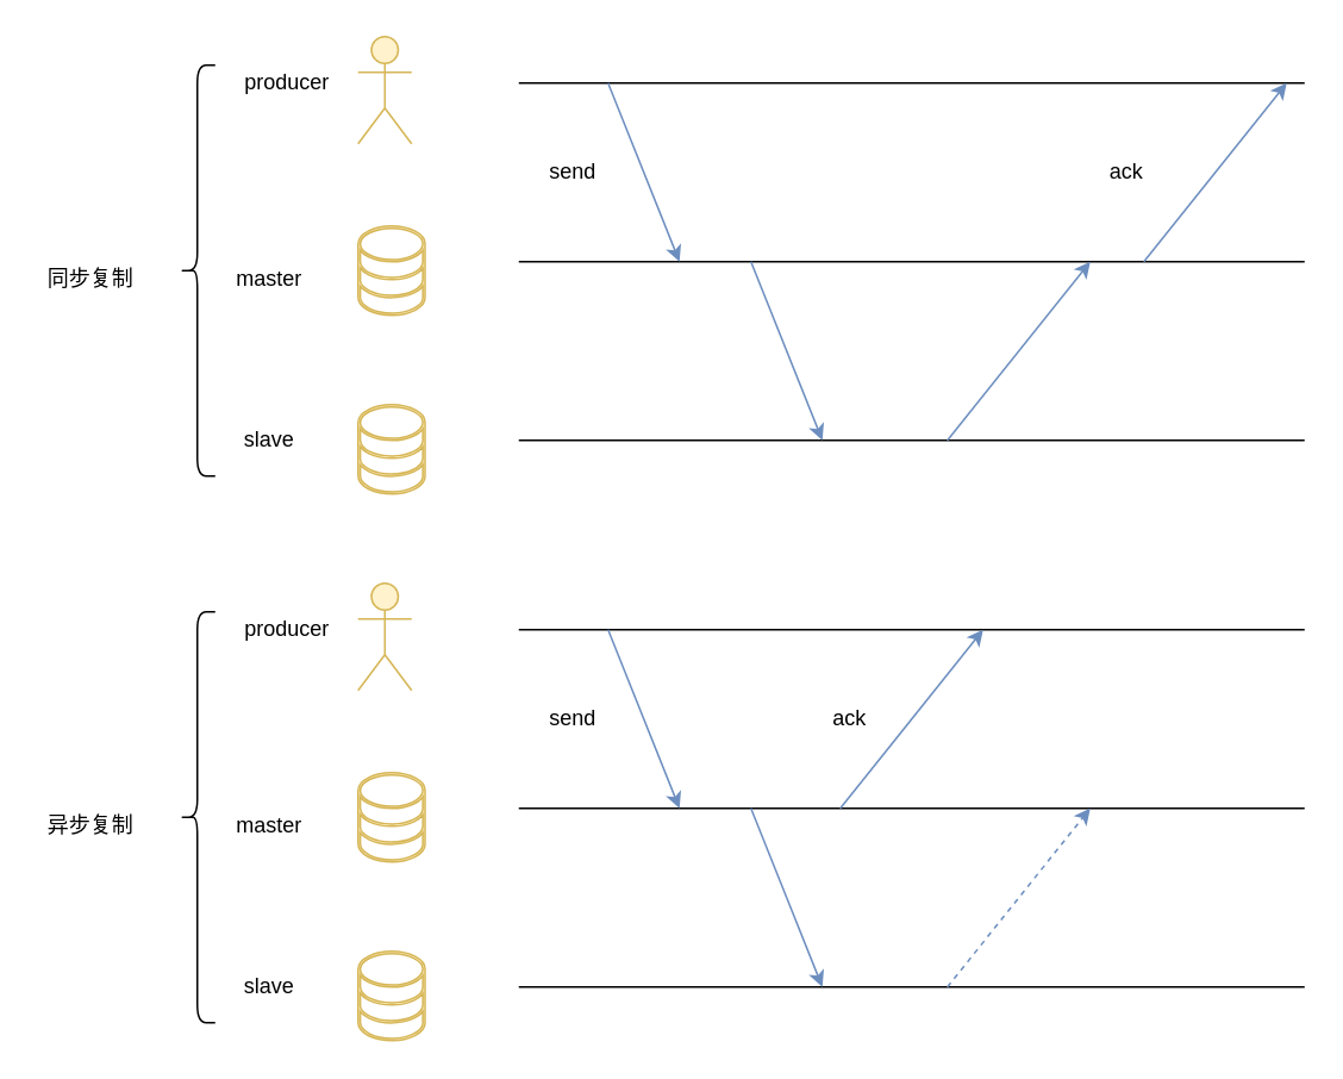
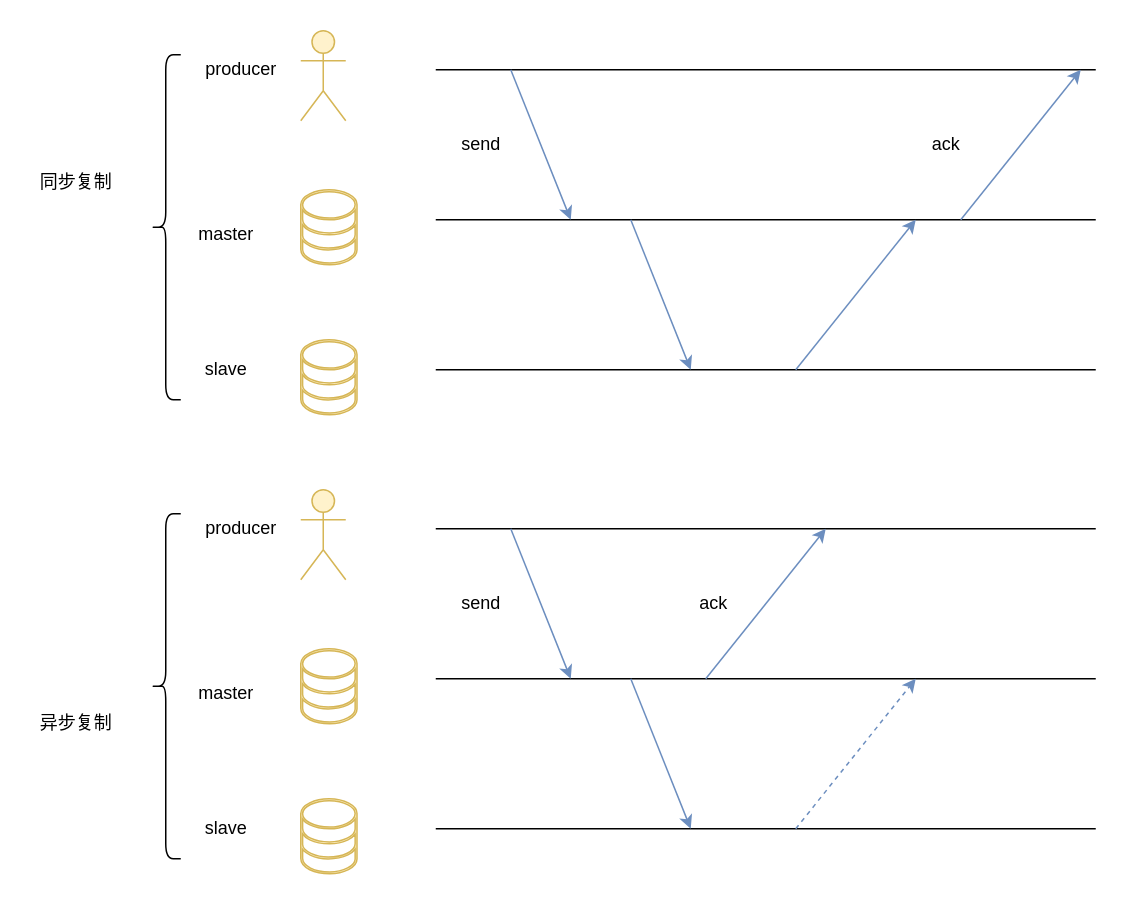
  <mxCell id="0" />
  <mxCell id="1" parent="0" />
  <mxCell id="2" value="" style="shape=umlActor;verticalLabelPosition=bottom;verticalAlign=top;html=1;outlineConnect=0;fillColor=#fff2cc;strokeColor=#d6b656;" vertex="1" parent="1"><mxGeometry x="200" y="20" width="30" height="60" as="geometry" /></mxCell>
  <mxCell id="3" value="" style="endArrow=none;html=1;rounded=0;" edge="1" parent="1"><mxGeometry width="50" height="50" relative="1" as="geometry"><mxPoint x="290" y="46" as="sourcePoint" /><mxPoint x="730" y="46" as="targetPoint" /></mxGeometry></mxCell>
  <mxCell id="4" value="" style="endArrow=none;html=1;rounded=0;" edge="1" parent="1"><mxGeometry width="50" height="50" relative="1" as="geometry"><mxPoint x="290" y="146" as="sourcePoint" /><mxPoint x="730" y="146" as="targetPoint" /></mxGeometry></mxCell>
  <mxCell id="5" value="" style="sketch=0;pointerEvents=1;shadow=0;dashed=0;html=1;aspect=fixed;labelPosition=center;verticalLabelPosition=bottom;verticalAlign=top;align=center;outlineConnect=0;shape=mxgraph.vvd.storage;fillColor=#fff2cc;strokeColor=#d6b656;" vertex="1" parent="1"><mxGeometry x="200" y="126" width="37.5" height="50" as="geometry" /></mxCell>
  <mxCell id="6" value="" style="endArrow=none;html=1;rounded=0;" edge="1" parent="1"><mxGeometry width="50" height="50" relative="1" as="geometry"><mxPoint x="290" y="246" as="sourcePoint" /><mxPoint x="730" y="246" as="targetPoint" /></mxGeometry></mxCell>
  <mxCell id="7" value="" style="sketch=0;pointerEvents=1;shadow=0;dashed=0;html=1;aspect=fixed;labelPosition=center;verticalLabelPosition=bottom;verticalAlign=top;align=center;outlineConnect=0;shape=mxgraph.vvd.storage;fillColor=#fff2cc;strokeColor=#d6b656;" vertex="1" parent="1"><mxGeometry x="200" y="226" width="37.5" height="50" as="geometry" /></mxCell>
  <mxCell id="8" value="producer" style="text;html=1;align=center;verticalAlign=middle;resizable=0;points=[];autosize=1;strokeColor=none;fillColor=none;" vertex="1" parent="1"><mxGeometry x="130" y="36" width="60" height="20" as="geometry" /></mxCell>
  <mxCell id="9" value="master" style="text;html=1;align=center;verticalAlign=middle;resizable=0;points=[];autosize=1;strokeColor=none;fillColor=none;" vertex="1" parent="1"><mxGeometry x="125" y="146" width="50" height="20" as="geometry" /></mxCell>
  <mxCell id="10" value="slave" style="text;html=1;align=center;verticalAlign=middle;resizable=0;points=[];autosize=1;strokeColor=none;fillColor=none;" vertex="1" parent="1"><mxGeometry x="130" y="236" width="40" height="20" as="geometry" /></mxCell>
  <mxCell id="11" value="" style="endArrow=classic;html=1;rounded=0;fillColor=#dae8fc;strokeColor=#6c8ebf;" edge="1" parent="1"><mxGeometry width="50" height="50" relative="1" as="geometry"><mxPoint x="340" y="46" as="sourcePoint" /><mxPoint x="380" y="146" as="targetPoint" /></mxGeometry></mxCell>
  <mxCell id="12" value="" style="endArrow=classic;html=1;rounded=0;fillColor=#dae8fc;strokeColor=#6c8ebf;" edge="1" parent="1"><mxGeometry width="50" height="50" relative="1" as="geometry"><mxPoint x="420" y="146" as="sourcePoint" /><mxPoint x="460" y="246" as="targetPoint" /></mxGeometry></mxCell>
  <mxCell id="13" value="" style="endArrow=classic;html=1;rounded=0;fillColor=#dae8fc;strokeColor=#6c8ebf;" edge="1" parent="1"><mxGeometry width="50" height="50" relative="1" as="geometry"><mxPoint x="530" y="246" as="sourcePoint" /><mxPoint x="610" y="146" as="targetPoint" /></mxGeometry></mxCell>
  <mxCell id="14" value="" style="endArrow=classic;html=1;rounded=0;fillColor=#dae8fc;strokeColor=#6c8ebf;" edge="1" parent="1"><mxGeometry width="50" height="50" relative="1" as="geometry"><mxPoint x="640" y="146" as="sourcePoint" /><mxPoint x="720" y="46" as="targetPoint" /></mxGeometry></mxCell>
  <mxCell id="15" value="send" style="text;html=1;align=center;verticalAlign=middle;resizable=0;points=[];autosize=1;strokeColor=none;fillColor=none;" vertex="1" parent="1"><mxGeometry x="300" y="86" width="40" height="20" as="geometry" /></mxCell>
  <mxCell id="16" value="ack" style="text;html=1;align=center;verticalAlign=middle;resizable=0;points=[];autosize=1;strokeColor=none;fillColor=none;" vertex="1" parent="1"><mxGeometry x="615" y="86" width="30" height="20" as="geometry" /></mxCell>
  <mxCell id="17" value="" style="shape=umlActor;verticalLabelPosition=bottom;verticalAlign=top;html=1;outlineConnect=0;fillColor=#fff2cc;strokeColor=#d6b656;" vertex="1" parent="1"><mxGeometry x="200" y="326" width="30" height="60" as="geometry" /></mxCell>
  <mxCell id="18" value="" style="endArrow=none;html=1;rounded=0;" edge="1" parent="1"><mxGeometry width="50" height="50" relative="1" as="geometry"><mxPoint x="290" y="352" as="sourcePoint" /><mxPoint x="730" y="352" as="targetPoint" /></mxGeometry></mxCell>
  <mxCell id="19" value="" style="endArrow=none;html=1;rounded=0;" edge="1" parent="1"><mxGeometry width="50" height="50" relative="1" as="geometry"><mxPoint x="290" y="452" as="sourcePoint" /><mxPoint x="730" y="452" as="targetPoint" /></mxGeometry></mxCell>
  <mxCell id="20" value="" style="sketch=0;pointerEvents=1;shadow=0;dashed=0;html=1;aspect=fixed;labelPosition=center;verticalLabelPosition=bottom;verticalAlign=top;align=center;outlineConnect=0;shape=mxgraph.vvd.storage;fillColor=#fff2cc;strokeColor=#d6b656;" vertex="1" parent="1"><mxGeometry x="200" y="432" width="37.5" height="50" as="geometry" /></mxCell>
  <mxCell id="21" value="" style="endArrow=none;html=1;rounded=0;" edge="1" parent="1"><mxGeometry width="50" height="50" relative="1" as="geometry"><mxPoint x="290" y="552" as="sourcePoint" /><mxPoint x="730" y="552" as="targetPoint" /></mxGeometry></mxCell>
  <mxCell id="22" value="" style="sketch=0;pointerEvents=1;shadow=0;dashed=0;html=1;aspect=fixed;labelPosition=center;verticalLabelPosition=bottom;verticalAlign=top;align=center;outlineConnect=0;shape=mxgraph.vvd.storage;fillColor=#fff2cc;strokeColor=#d6b656;" vertex="1" parent="1"><mxGeometry x="200" y="532" width="37.5" height="50" as="geometry" /></mxCell>
  <mxCell id="23" value="producer" style="text;html=1;align=center;verticalAlign=middle;resizable=0;points=[];autosize=1;strokeColor=none;fillColor=none;" vertex="1" parent="1"><mxGeometry x="130" y="342" width="60" height="20" as="geometry" /></mxCell>
  <mxCell id="24" value="master" style="text;html=1;align=center;verticalAlign=middle;resizable=0;points=[];autosize=1;strokeColor=none;fillColor=none;" vertex="1" parent="1"><mxGeometry x="125" y="452" width="50" height="20" as="geometry" /></mxCell>
  <mxCell id="25" value="slave" style="text;html=1;align=center;verticalAlign=middle;resizable=0;points=[];autosize=1;strokeColor=none;fillColor=none;" vertex="1" parent="1"><mxGeometry x="130" y="542" width="40" height="20" as="geometry" /></mxCell>
  <mxCell id="26" value="" style="endArrow=classic;html=1;rounded=0;fillColor=#dae8fc;strokeColor=#6c8ebf;" edge="1" parent="1"><mxGeometry width="50" height="50" relative="1" as="geometry"><mxPoint x="340" y="352" as="sourcePoint" /><mxPoint x="380" y="452" as="targetPoint" /></mxGeometry></mxCell>
  <mxCell id="27" value="" style="endArrow=classic;html=1;rounded=0;fillColor=#dae8fc;strokeColor=#6c8ebf;" edge="1" parent="1"><mxGeometry width="50" height="50" relative="1" as="geometry"><mxPoint x="420" y="452" as="sourcePoint" /><mxPoint x="460" y="552" as="targetPoint" /></mxGeometry></mxCell>
  <mxCell id="28" value="" style="endArrow=classic;html=1;rounded=0;fillColor=#dae8fc;strokeColor=#6c8ebf;dashed=1;" edge="1" parent="1"><mxGeometry width="50" height="50" relative="1" as="geometry"><mxPoint x="530" y="552" as="sourcePoint" /><mxPoint x="610" y="452" as="targetPoint" /></mxGeometry></mxCell>
  <mxCell id="29" value="send" style="text;html=1;align=center;verticalAlign=middle;resizable=0;points=[];autosize=1;strokeColor=none;fillColor=none;" vertex="1" parent="1"><mxGeometry x="300" y="392" width="40" height="20" as="geometry" /></mxCell>
  <mxCell id="30" value="ack" style="text;html=1;align=center;verticalAlign=middle;resizable=0;points=[];autosize=1;strokeColor=none;fillColor=none;" vertex="1" parent="1"><mxGeometry x="460" y="392" width="30" height="20" as="geometry" /></mxCell>
  <mxCell id="31" value="" style="shape=curlyBracket;whiteSpace=wrap;html=1;rounded=1;" vertex="1" parent="1"><mxGeometry x="100" y="36" width="20" height="230" as="geometry" /></mxCell>
- <mxCell id="32" value="同步复制" style="text;html=1;align=center;verticalAlign=middle;resizable=0;points=[];autosize=1;strokeColor=none;fillColor=none;" vertex="1" parent="1"><mxGeometry x="20" y="146" width="60" height="20" as="geometry" /></mxCell>
+ <mxCell id="32" value="同步复制" style="text;html=1;align=center;verticalAlign=middle;resizable=0;points=[];autosize=1;strokeColor=none;fillColor=none;" vertex="1" parent="1"><mxGeometry x="20" y="111" width="60" height="20" as="geometry" /></mxCell>
  <mxCell id="33" value="" style="shape=curlyBracket;whiteSpace=wrap;html=1;rounded=1;" vertex="1" parent="1"><mxGeometry x="100" y="342" width="20" height="230" as="geometry" /></mxCell>
- <mxCell id="34" value="异步复制" style="text;html=1;align=center;verticalAlign=middle;resizable=0;points=[];autosize=1;strokeColor=none;fillColor=none;" vertex="1" parent="1"><mxGeometry x="20" y="452" width="60" height="20" as="geometry" /></mxCell>
+ <mxCell id="34" value="异步复制" style="text;html=1;align=center;verticalAlign=middle;resizable=0;points=[];autosize=1;strokeColor=none;fillColor=none;" vertex="1" parent="1"><mxGeometry x="20" y="472" width="60" height="20" as="geometry" /></mxCell>
  <mxCell id="35" value="" style="endArrow=classic;html=1;rounded=0;fillColor=#dae8fc;strokeColor=#6c8ebf;" edge="1" parent="1"><mxGeometry width="50" height="50" relative="1" as="geometry"><mxPoint x="470" y="452" as="sourcePoint" /><mxPoint x="550" y="352" as="targetPoint" /></mxGeometry></mxCell>
